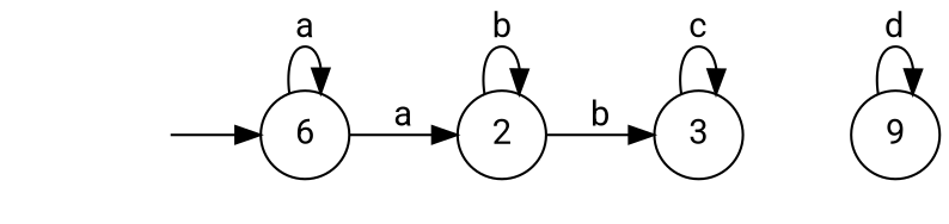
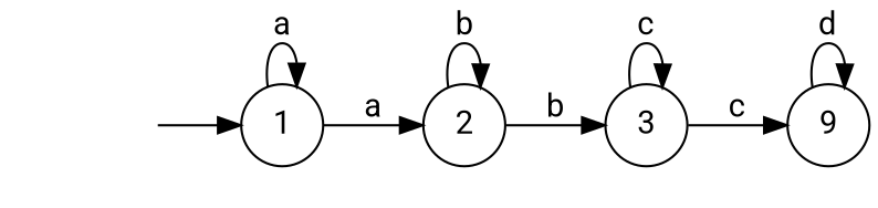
  digraph {
    fontname=Roboto
    rankdir=LR
    node [fontname=Roboto shape=circle]
    edge [fontname=Roboto]
    fake0 [style=invisible]
-   1 [label=6]
+   1
    2
    3
    n5 [label=9]
    fake0 -> 1
    1 -> 1 [label=a]
    1 -> 2 [label=a]
    2 -> 2 [label=b]
    2 -> 3 [label=b]
    3 -> 3 [label=c]
+   3 -> n5 [label=c]
    n5 -> n5 [label=d]
  }
